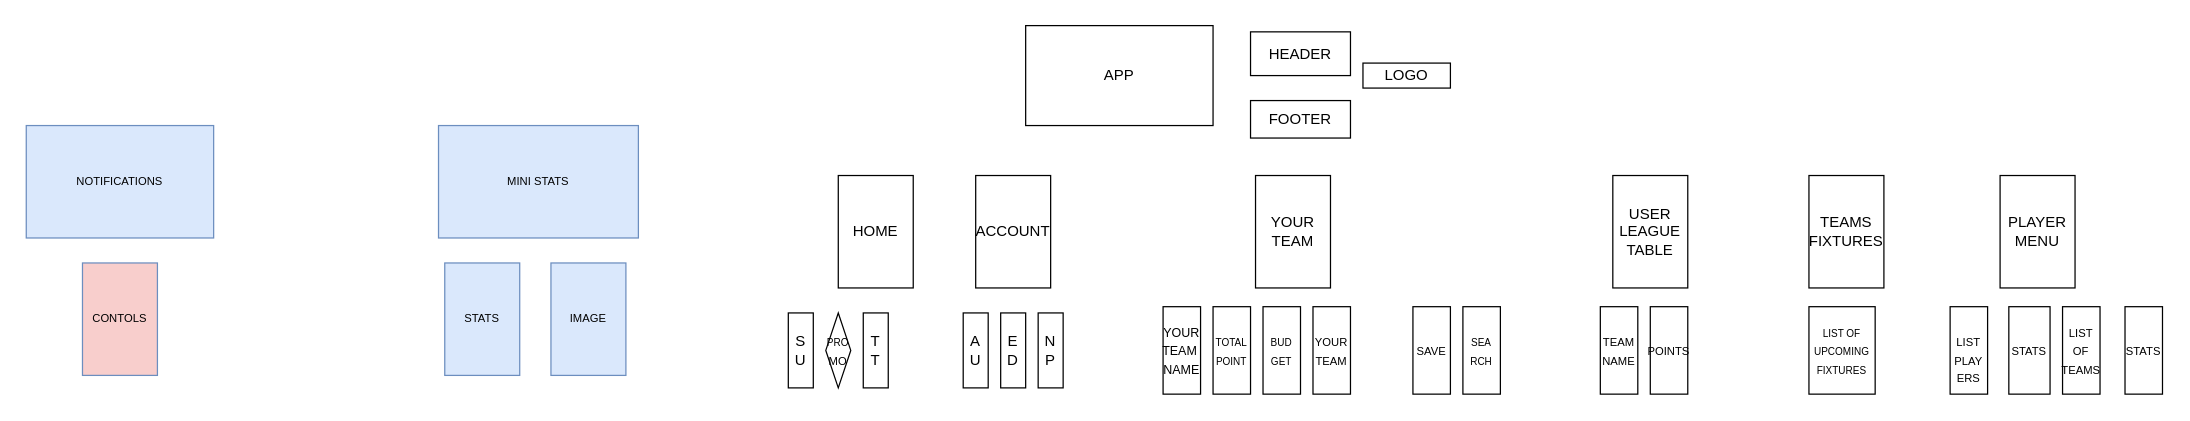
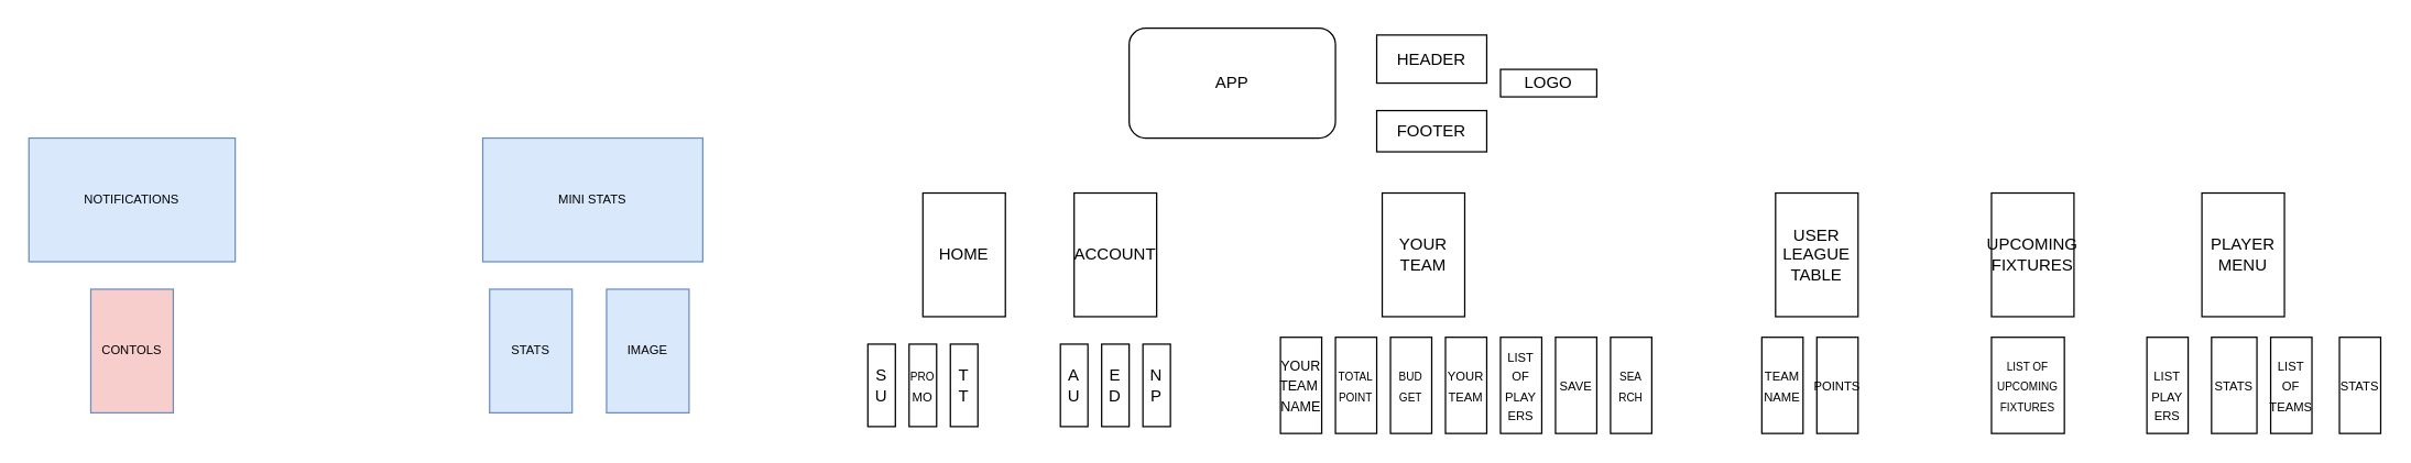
  <mxCell id="0" />
  <mxCell id="1" parent="0" />
- <mxCell id="2" value="APP" style="rounded=0;whiteSpace=wrap;html=1;" vertex="1" parent="1"><mxGeometry x="820" y="20" width="150" height="80" as="geometry" /></mxCell>
+ <mxCell id="2" value="APP" style="whiteSpace=wrap;html=1;rounded=1;" vertex="1" parent="1"><mxGeometry x="820" y="20" width="150" height="80" as="geometry" /></mxCell>
  <mxCell id="3" value="HOME" style="rounded=0;whiteSpace=wrap;html=1;aspect=fixed;" vertex="1" parent="1"><mxGeometry x="670" y="140" width="60" height="90" as="geometry" /></mxCell>
  <mxCell id="4" value="ACCOUNT" style="rounded=0;whiteSpace=wrap;html=1;aspect=fixed;" vertex="1" parent="1"><mxGeometry x="780" y="140" width="60" height="90" as="geometry" /></mxCell>
  <mxCell id="5" value="YOUR TEAM" style="rounded=0;whiteSpace=wrap;html=1;aspect=fixed;" vertex="1" parent="1"><mxGeometry x="1004" y="140" width="60" height="90" as="geometry" /></mxCell>
  <mxCell id="6" value="USER&lt;br&gt;LEAGUE TABLE" style="rounded=0;whiteSpace=wrap;html=1;aspect=fixed;" vertex="1" parent="1"><mxGeometry x="1290" y="140" width="60" height="90" as="geometry" /></mxCell>
- <mxCell id="7" value="TEAMS FIXTURES" style="rounded=0;whiteSpace=wrap;html=1;aspect=fixed;" vertex="1" parent="1"><mxGeometry x="1447" y="140" width="60" height="90" as="geometry" /></mxCell>
+ <mxCell id="7" value="UPCOMING FIXTURES" style="rounded=0;whiteSpace=wrap;html=1;aspect=fixed;" vertex="1" parent="1"><mxGeometry x="1447" y="140" width="60" height="90" as="geometry" /></mxCell>
  <mxCell id="8" value="PLAYER MENU" style="rounded=0;whiteSpace=wrap;html=1;aspect=fixed;" vertex="1" parent="1"><mxGeometry x="1600" y="140" width="60" height="90" as="geometry" /></mxCell>
  <mxCell id="9" value="S U" style="rounded=0;whiteSpace=wrap;html=1;" vertex="1" parent="1"><mxGeometry x="630" y="250" width="20" height="60" as="geometry" /></mxCell>
- <mxCell id="10" value="&lt;span style=&quot;font-size: 8px;&quot;&gt;PRO&lt;br&gt;&lt;/span&gt;&lt;font style=&quot;font-size: 9px;&quot;&gt;MO&lt;/font&gt;" style="rhombus;whiteSpace=wrap;html=1;" vertex="1" parent="1"><mxGeometry x="660" y="250" width="20" height="60" as="geometry" /></mxCell>
+ <mxCell id="10" value="&lt;span style=&quot;font-size: 8px;&quot;&gt;PRO&lt;br&gt;&lt;/span&gt;&lt;font style=&quot;font-size: 9px;&quot;&gt;MO&lt;/font&gt;" style="rounded=0;whiteSpace=wrap;html=1;" vertex="1" parent="1"><mxGeometry x="660" y="250" width="20" height="60" as="geometry" /></mxCell>
  <mxCell id="11" value="T&lt;br&gt;T" style="rounded=0;whiteSpace=wrap;html=1;" vertex="1" parent="1"><mxGeometry x="690" y="250" width="20" height="60" as="geometry" /></mxCell>
  <mxCell id="12" value="HEADER" style="rounded=0;whiteSpace=wrap;html=1;" vertex="1" parent="1"><mxGeometry x="1000" y="25" width="80" height="35" as="geometry" /></mxCell>
  <mxCell id="13" value="LOGO" style="rounded=0;whiteSpace=wrap;html=1;" vertex="1" parent="1"><mxGeometry x="1090" y="50" width="70" height="20" as="geometry" /></mxCell>
  <mxCell id="14" value="FOOTER" style="rounded=0;whiteSpace=wrap;html=1;" vertex="1" parent="1"><mxGeometry x="1000" y="80" width="80" height="30" as="geometry" /></mxCell>
  <mxCell id="15" value="A&lt;br&gt;U" style="rounded=0;whiteSpace=wrap;html=1;" vertex="1" parent="1"><mxGeometry x="770" y="250" width="20" height="60" as="geometry" /></mxCell>
  <mxCell id="16" value="E&lt;br&gt;D" style="rounded=0;whiteSpace=wrap;html=1;" vertex="1" parent="1"><mxGeometry x="800" y="250" width="20" height="60" as="geometry" /></mxCell>
  <mxCell id="17" value="N&lt;br&gt;P" style="rounded=0;whiteSpace=wrap;html=1;" vertex="1" parent="1"><mxGeometry x="830" y="250" width="20" height="60" as="geometry" /></mxCell>
  <mxCell id="18" value="&lt;font style=&quot;font-size: 10px;&quot;&gt;YOUR TEAM&amp;nbsp;&lt;br style=&quot;&quot;&gt;NAME&lt;/font&gt;" style="rounded=0;whiteSpace=wrap;html=1;" vertex="1" parent="1"><mxGeometry x="930" y="245" width="30" height="70" as="geometry" /></mxCell>
  <mxCell id="19" value="&lt;font style=&quot;font-size: 8px;&quot;&gt;&lt;font style=&quot;font-size: 8px;&quot;&gt;TOTAL&lt;/font&gt;&lt;br style=&quot;font-size: 8px;&quot;&gt;POINT&lt;/font&gt;" style="rounded=0;whiteSpace=wrap;html=1;" vertex="1" parent="1"><mxGeometry x="970" y="245" width="30" height="70" as="geometry" /></mxCell>
  <mxCell id="20" value="&lt;font style=&quot;font-size: 8px;&quot;&gt;BUD&lt;br&gt;GET&lt;/font&gt;" style="rounded=0;whiteSpace=wrap;html=1;" vertex="1" parent="1"><mxGeometry x="1010" y="245" width="30" height="70" as="geometry" /></mxCell>
  <mxCell id="21" value="&lt;font style=&quot;font-size: 9px;&quot;&gt;YOUR&lt;br&gt;TEAM&lt;/font&gt;" style="rounded=0;whiteSpace=wrap;html=1;" vertex="1" parent="1"><mxGeometry x="1050" y="245" width="30" height="70" as="geometry" /></mxCell>
+ <mxCell id="22" value="&lt;font style=&quot;font-size: 9px;&quot;&gt;LIST OF PLAY&lt;br&gt;ERS&lt;/font&gt;" style="rounded=0;whiteSpace=wrap;html=1;" vertex="1" parent="1"><mxGeometry x="1090" y="245" width="30" height="70" as="geometry" /></mxCell>
  <mxCell id="23" value="&lt;font style=&quot;font-size: 9px;&quot;&gt;SAVE&lt;/font&gt;" style="rounded=0;whiteSpace=wrap;html=1;" vertex="1" parent="1"><mxGeometry x="1130" y="245" width="30" height="70" as="geometry" /></mxCell>
  <mxCell id="24" value="&lt;font style=&quot;font-size: 9px;&quot;&gt;TEAM&lt;br&gt;NAME&lt;/font&gt;" style="rounded=0;whiteSpace=wrap;html=1;" vertex="1" parent="1"><mxGeometry x="1280" y="245" width="30" height="70" as="geometry" /></mxCell>
  <mxCell id="25" value="&lt;font style=&quot;font-size: 8px;&quot;&gt;LIST OF UPCOMING&lt;br style=&quot;font-size: 8px;&quot;&gt;FIXTURES&lt;/font&gt;" style="rounded=0;whiteSpace=wrap;html=1;" vertex="1" parent="1"><mxGeometry x="1447" y="245" width="53" height="70" as="geometry" /></mxCell>
  <mxCell id="26" value="&lt;font style=&quot;font-size: 9px;&quot;&gt;POINTS&lt;/font&gt;" style="rounded=0;whiteSpace=wrap;html=1;" vertex="1" parent="1"><mxGeometry x="1320" y="245" width="30" height="70" as="geometry" /></mxCell>
  <mxCell id="27" value="&lt;font style=&quot;font-size: 9px;&quot;&gt;STATS&lt;/font&gt;" style="rounded=0;whiteSpace=wrap;html=1;" vertex="1" parent="1"><mxGeometry x="1700" y="245" width="30" height="70" as="geometry" /></mxCell>
  <mxCell id="28" value="&lt;font style=&quot;font-size: 9px;&quot;&gt;&lt;br&gt;LIST&lt;br&gt;PLAY&lt;br&gt;ERS&lt;/font&gt;" style="rounded=0;whiteSpace=wrap;html=1;" vertex="1" parent="1"><mxGeometry x="1560" y="245" width="30" height="70" as="geometry" /></mxCell>
  <mxCell id="29" value="&lt;font style=&quot;font-size: 9px;&quot;&gt;STATS&lt;/font&gt;" style="rounded=0;whiteSpace=wrap;html=1;" vertex="1" parent="1"><mxGeometry x="1607" y="245" width="33" height="70" as="geometry" /></mxCell>
  <mxCell id="30" value="&lt;font style=&quot;font-size: 9px;&quot;&gt;LIST&lt;br&gt;OF&lt;br&gt;TEAMS&lt;/font&gt;" style="rounded=0;whiteSpace=wrap;html=1;" vertex="1" parent="1"><mxGeometry x="1650" y="245" width="30" height="70" as="geometry" /></mxCell>
  <mxCell id="31" value="MINI STATS" style="rounded=0;whiteSpace=wrap;html=1;fontSize=9;fillColor=#dae8fc;strokeColor=#6c8ebf;" vertex="1" parent="1"><mxGeometry x="350" y="100" width="160" height="90" as="geometry" /></mxCell>
  <mxCell id="32" value="STATS" style="rounded=0;whiteSpace=wrap;html=1;fontSize=9;fillColor=#dae8fc;strokeColor=#6c8ebf;" vertex="1" parent="1"><mxGeometry x="355" y="210" width="60" height="90" as="geometry" /></mxCell>
  <mxCell id="33" value="IMAGE" style="rounded=0;whiteSpace=wrap;html=1;fontSize=9;fillColor=#dae8fc;strokeColor=#6c8ebf;" vertex="1" parent="1"><mxGeometry x="440" y="210" width="60" height="90" as="geometry" /></mxCell>
  <mxCell id="34" value="&lt;span style=&quot;font-size: 8px;&quot;&gt;SEA&lt;br&gt;RCH&lt;/span&gt;" style="rounded=0;whiteSpace=wrap;html=1;" vertex="1" parent="1"><mxGeometry x="1170" y="245" width="30" height="70" as="geometry" /></mxCell>
  <mxCell id="35" value="NOTIFICATIONS" style="rounded=0;whiteSpace=wrap;html=1;fontSize=9;fillColor=#dae8fc;strokeColor=#6c8ebf;" vertex="1" parent="1"><mxGeometry x="20" y="100" width="150" height="90" as="geometry" /></mxCell>
  <mxCell id="36" value="CONTOLS" style="rounded=0;whiteSpace=wrap;html=1;fontSize=9;fillColor=#f8cecc;strokeColor=#6c8ebf;" vertex="1" parent="1"><mxGeometry x="65" y="210" width="60" height="90" as="geometry" /></mxCell>
